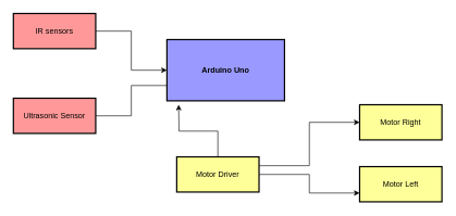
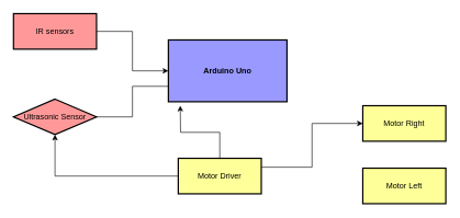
  <mxCell id="0" />
  <mxCell id="1" parent="0" />
  <mxCell id="2" style="edgeStyle=orthogonalEdgeStyle;rounded=0;orthogonalLoop=1;jettySize=auto;html=1;entryX=0;entryY=0.5;entryDx=0;entryDy=0;" edge="1" parent="1" source="3" target="6"><mxGeometry relative="1" as="geometry" /></mxCell>
  <mxCell id="3" value="IR sensors" style="whiteSpace=wrap;strokeWidth=2;fillColor=#FF9999;" parent="1" vertex="1"><mxGeometry x="20" y="20" width="126" height="54" as="geometry" /></mxCell>
  <mxCell id="4" style="edgeStyle=orthogonalEdgeStyle;rounded=0;orthogonalLoop=1;jettySize=auto;html=1;entryX=0;entryY=0.75;entryDx=0;entryDy=0;endArrow=none;" edge="1" parent="1" source="5" target="6"><mxGeometry relative="1" as="geometry" /></mxCell>
- <mxCell id="5" value="Ultrasonic Sensor" style="whiteSpace=wrap;strokeWidth=2;fillColor=#FF9999;" parent="1" vertex="1"><mxGeometry x="20" y="150" width="126" height="54" as="geometry" /></mxCell>
+ <mxCell id="5" value="Ultrasonic Sensor" style="rhombus;whiteSpace=wrap;strokeWidth=2;fillColor=#FF9999;" parent="1" vertex="1"><mxGeometry x="20" y="150" width="126" height="54" as="geometry" /></mxCell>
  <mxCell id="6" value="Arduino Uno" style="whiteSpace=wrap;strokeWidth=2;fontStyle=1;fillColor=#9999FF;" vertex="1" parent="1"><mxGeometry x="255" y="60" width="180" height="94" as="geometry" /></mxCell>
  <mxCell id="7" style="edgeStyle=orthogonalEdgeStyle;rounded=0;orthogonalLoop=1;jettySize=auto;html=1;" edge="1" parent="1" source="10"><mxGeometry relative="1" as="geometry"><mxPoint x="273" y="160" as="targetPoint" /></mxGeometry></mxCell>
  <mxCell id="8" style="edgeStyle=orthogonalEdgeStyle;rounded=0;orthogonalLoop=1;jettySize=auto;html=1;exitX=1;exitY=0.25;exitDx=0;exitDy=0;entryX=0;entryY=0.5;entryDx=0;entryDy=0;" edge="1" parent="1" source="10" target="12"><mxGeometry relative="1" as="geometry" /></mxCell>
- <mxCell id="9" style="edgeStyle=orthogonalEdgeStyle;rounded=0;orthogonalLoop=1;jettySize=auto;html=1;entryX=0;entryY=0.75;entryDx=0;entryDy=0;" edge="1" parent="1" source="10" target="11"><mxGeometry relative="1" as="geometry" /></mxCell>
+ <mxCell id="9" style="edgeStyle=orthogonalEdgeStyle;rounded=0;orthogonalLoop=1;jettySize=auto;html=1;" edge="1" parent="1" source="10" target="5"><mxGeometry relative="1" as="geometry" /></mxCell>
  <mxCell id="10" value="Motor Driver" style="whiteSpace=wrap;strokeWidth=2;fillColor=#FFFF99;" vertex="1" parent="1"><mxGeometry x="270" y="240" width="126" height="54" as="geometry" /></mxCell>
  <mxCell id="11" value="Motor Left" style="whiteSpace=wrap;strokeWidth=2;fillColor=#FFFF99;" vertex="1" parent="1"><mxGeometry x="550" y="255" width="126" height="54" as="geometry" /></mxCell>
  <mxCell id="12" value="Motor Right" style="whiteSpace=wrap;strokeWidth=2;fillColor=#FFFF99;" vertex="1" parent="1"><mxGeometry x="550" y="160" width="126" height="54" as="geometry" /></mxCell>
